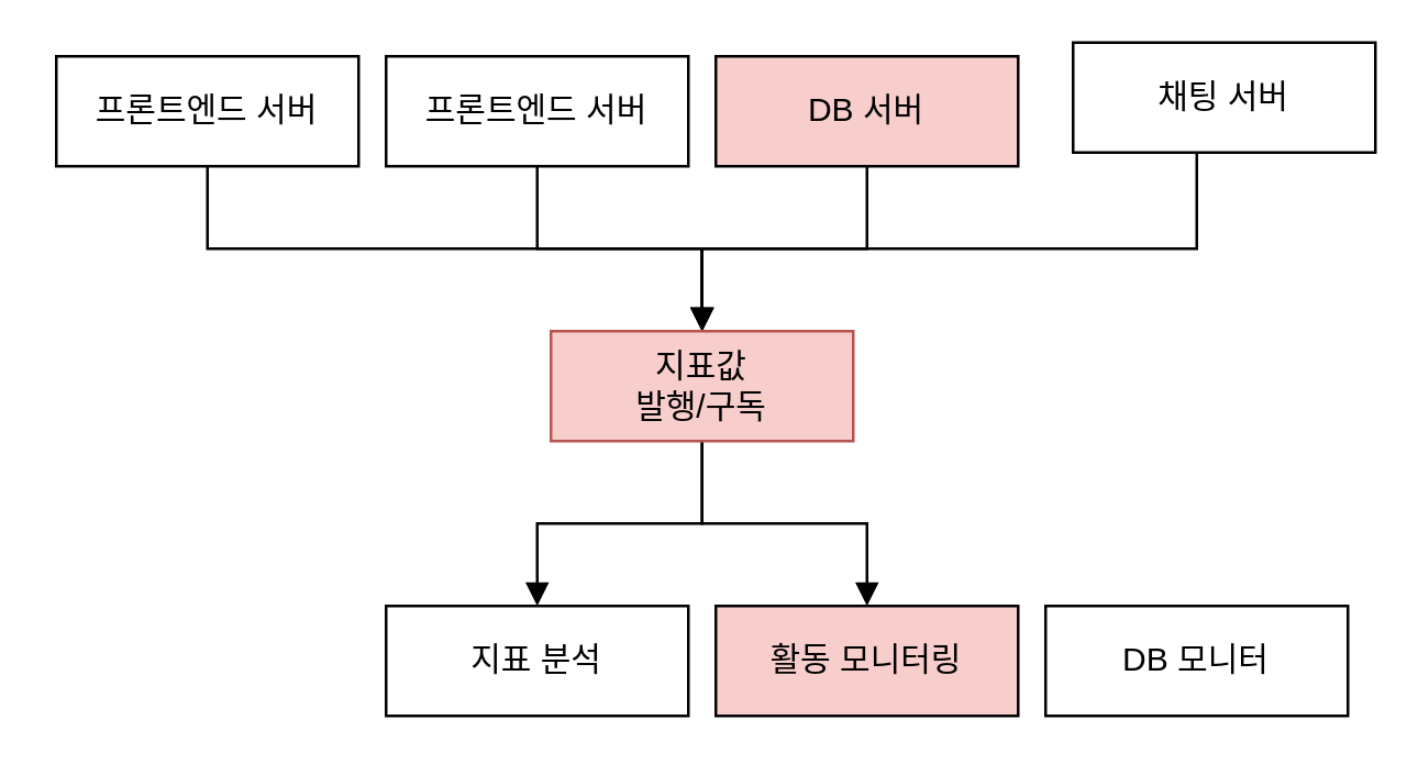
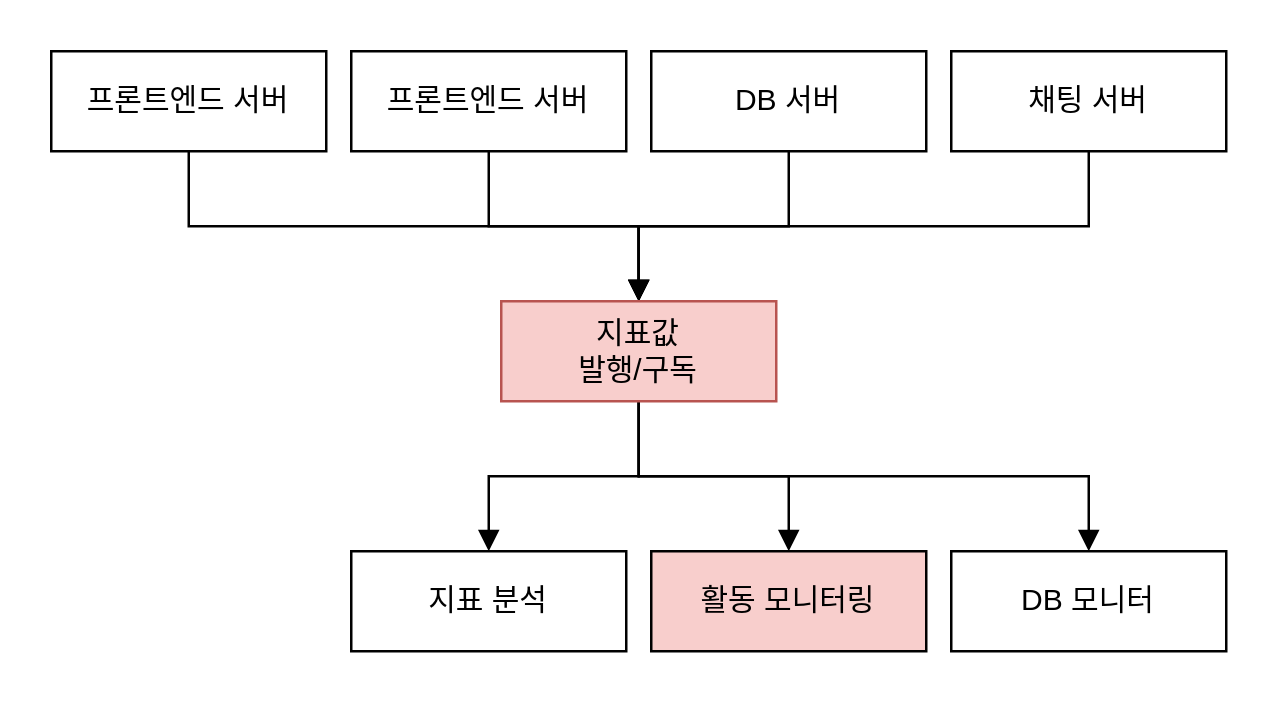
  <mxCell id="0" />
  <mxCell id="1" parent="0" />
  <mxCell id="2" style="edgeStyle=orthogonalEdgeStyle;rounded=0;orthogonalLoop=1;jettySize=auto;html=1;entryX=0.5;entryY=0;entryDx=0;entryDy=0;endArrow=block;endFill=1;" edge="1" parent="1" source="3" target="16"><mxGeometry relative="1" as="geometry"><Array as="points"><mxPoint x="75" y="90" /><mxPoint x="255" y="90" /></Array></mxGeometry></mxCell>
  <mxCell id="3" value="프론트엔드 서버" style="rounded=0;whiteSpace=wrap;html=1;" vertex="1" parent="1"><mxGeometry x="20" y="20" width="110" height="40" as="geometry" /></mxCell>
  <mxCell id="4" style="edgeStyle=orthogonalEdgeStyle;rounded=0;orthogonalLoop=1;jettySize=auto;html=1;entryX=0.5;entryY=0;entryDx=0;entryDy=0;endArrow=block;endFill=1;" edge="1" parent="1" source="5" target="16"><mxGeometry relative="1" as="geometry" /></mxCell>
  <mxCell id="5" value="프론트엔드 서버" style="rounded=0;whiteSpace=wrap;html=1;" vertex="1" parent="1"><mxGeometry x="140" y="20" width="110" height="40" as="geometry" /></mxCell>
  <mxCell id="6" style="edgeStyle=orthogonalEdgeStyle;rounded=0;orthogonalLoop=1;jettySize=auto;html=1;entryX=0.5;entryY=0;entryDx=0;entryDy=0;endArrow=block;endFill=1;" edge="1" parent="1" source="7" target="16"><mxGeometry relative="1" as="geometry" /></mxCell>
- <mxCell id="7" value="DB 서버" style="rounded=0;whiteSpace=wrap;html=1;fillColor=#f8cecc;" vertex="1" parent="1"><mxGeometry x="260" y="20" width="110" height="40" as="geometry" /></mxCell>
+ <mxCell id="7" value="DB 서버" style="rounded=0;whiteSpace=wrap;html=1;" vertex="1" parent="1"><mxGeometry x="260" y="20" width="110" height="40" as="geometry" /></mxCell>
  <mxCell id="8" style="edgeStyle=orthogonalEdgeStyle;rounded=0;orthogonalLoop=1;jettySize=auto;html=1;entryX=0.5;entryY=0;entryDx=0;entryDy=0;endArrow=block;endFill=1;" edge="1" parent="1" source="9" target="16"><mxGeometry relative="1" as="geometry"><Array as="points"><mxPoint x="435" y="90" /><mxPoint x="255" y="90" /></Array></mxGeometry></mxCell>
- <mxCell id="9" value="채팅 서버" style="rounded=0;whiteSpace=wrap;html=1;" vertex="1" parent="1"><mxGeometry x="390" y="15" width="110" height="40" as="geometry" /></mxCell>
+ <mxCell id="9" value="채팅 서버" style="rounded=0;whiteSpace=wrap;html=1;" vertex="1" parent="1"><mxGeometry x="380" y="20" width="110" height="40" as="geometry" /></mxCell>
  <mxCell id="10" value="지표 분석" style="rounded=0;whiteSpace=wrap;html=1;" vertex="1" parent="1"><mxGeometry x="140" y="220" width="110" height="40" as="geometry" /></mxCell>
  <mxCell id="11" value="활동 모니터링" style="rounded=0;whiteSpace=wrap;html=1;fillColor=#f8cecc;" vertex="1" parent="1"><mxGeometry x="260" y="220" width="110" height="40" as="geometry" /></mxCell>
  <mxCell id="12" value="DB 모니터" style="rounded=0;whiteSpace=wrap;html=1;" vertex="1" parent="1"><mxGeometry x="380" y="220" width="110" height="40" as="geometry" /></mxCell>
  <mxCell id="13" style="edgeStyle=orthogonalEdgeStyle;rounded=0;orthogonalLoop=1;jettySize=auto;html=1;entryX=0.5;entryY=0;entryDx=0;entryDy=0;endArrow=block;endFill=1;" edge="1" parent="1" source="16" target="10"><mxGeometry relative="1" as="geometry" /></mxCell>
  <mxCell id="14" style="edgeStyle=orthogonalEdgeStyle;rounded=0;orthogonalLoop=1;jettySize=auto;html=1;endArrow=block;endFill=1;" edge="1" parent="1" source="16" target="11"><mxGeometry relative="1" as="geometry" /></mxCell>
+ <mxCell id="15" style="edgeStyle=orthogonalEdgeStyle;rounded=0;orthogonalLoop=1;jettySize=auto;html=1;endArrow=block;endFill=1;" edge="1" parent="1" source="16" target="12"><mxGeometry relative="1" as="geometry"><Array as="points"><mxPoint x="255" y="190" /><mxPoint x="435" y="190" /></Array></mxGeometry></mxCell>
  <mxCell id="16" value="지표값&lt;div&gt;발행/구독&lt;/div&gt;" style="rounded=0;whiteSpace=wrap;html=1;fillColor=#f8cecc;strokeColor=#b85450;" vertex="1" parent="1"><mxGeometry x="200" y="120" width="110" height="40" as="geometry" /></mxCell>
